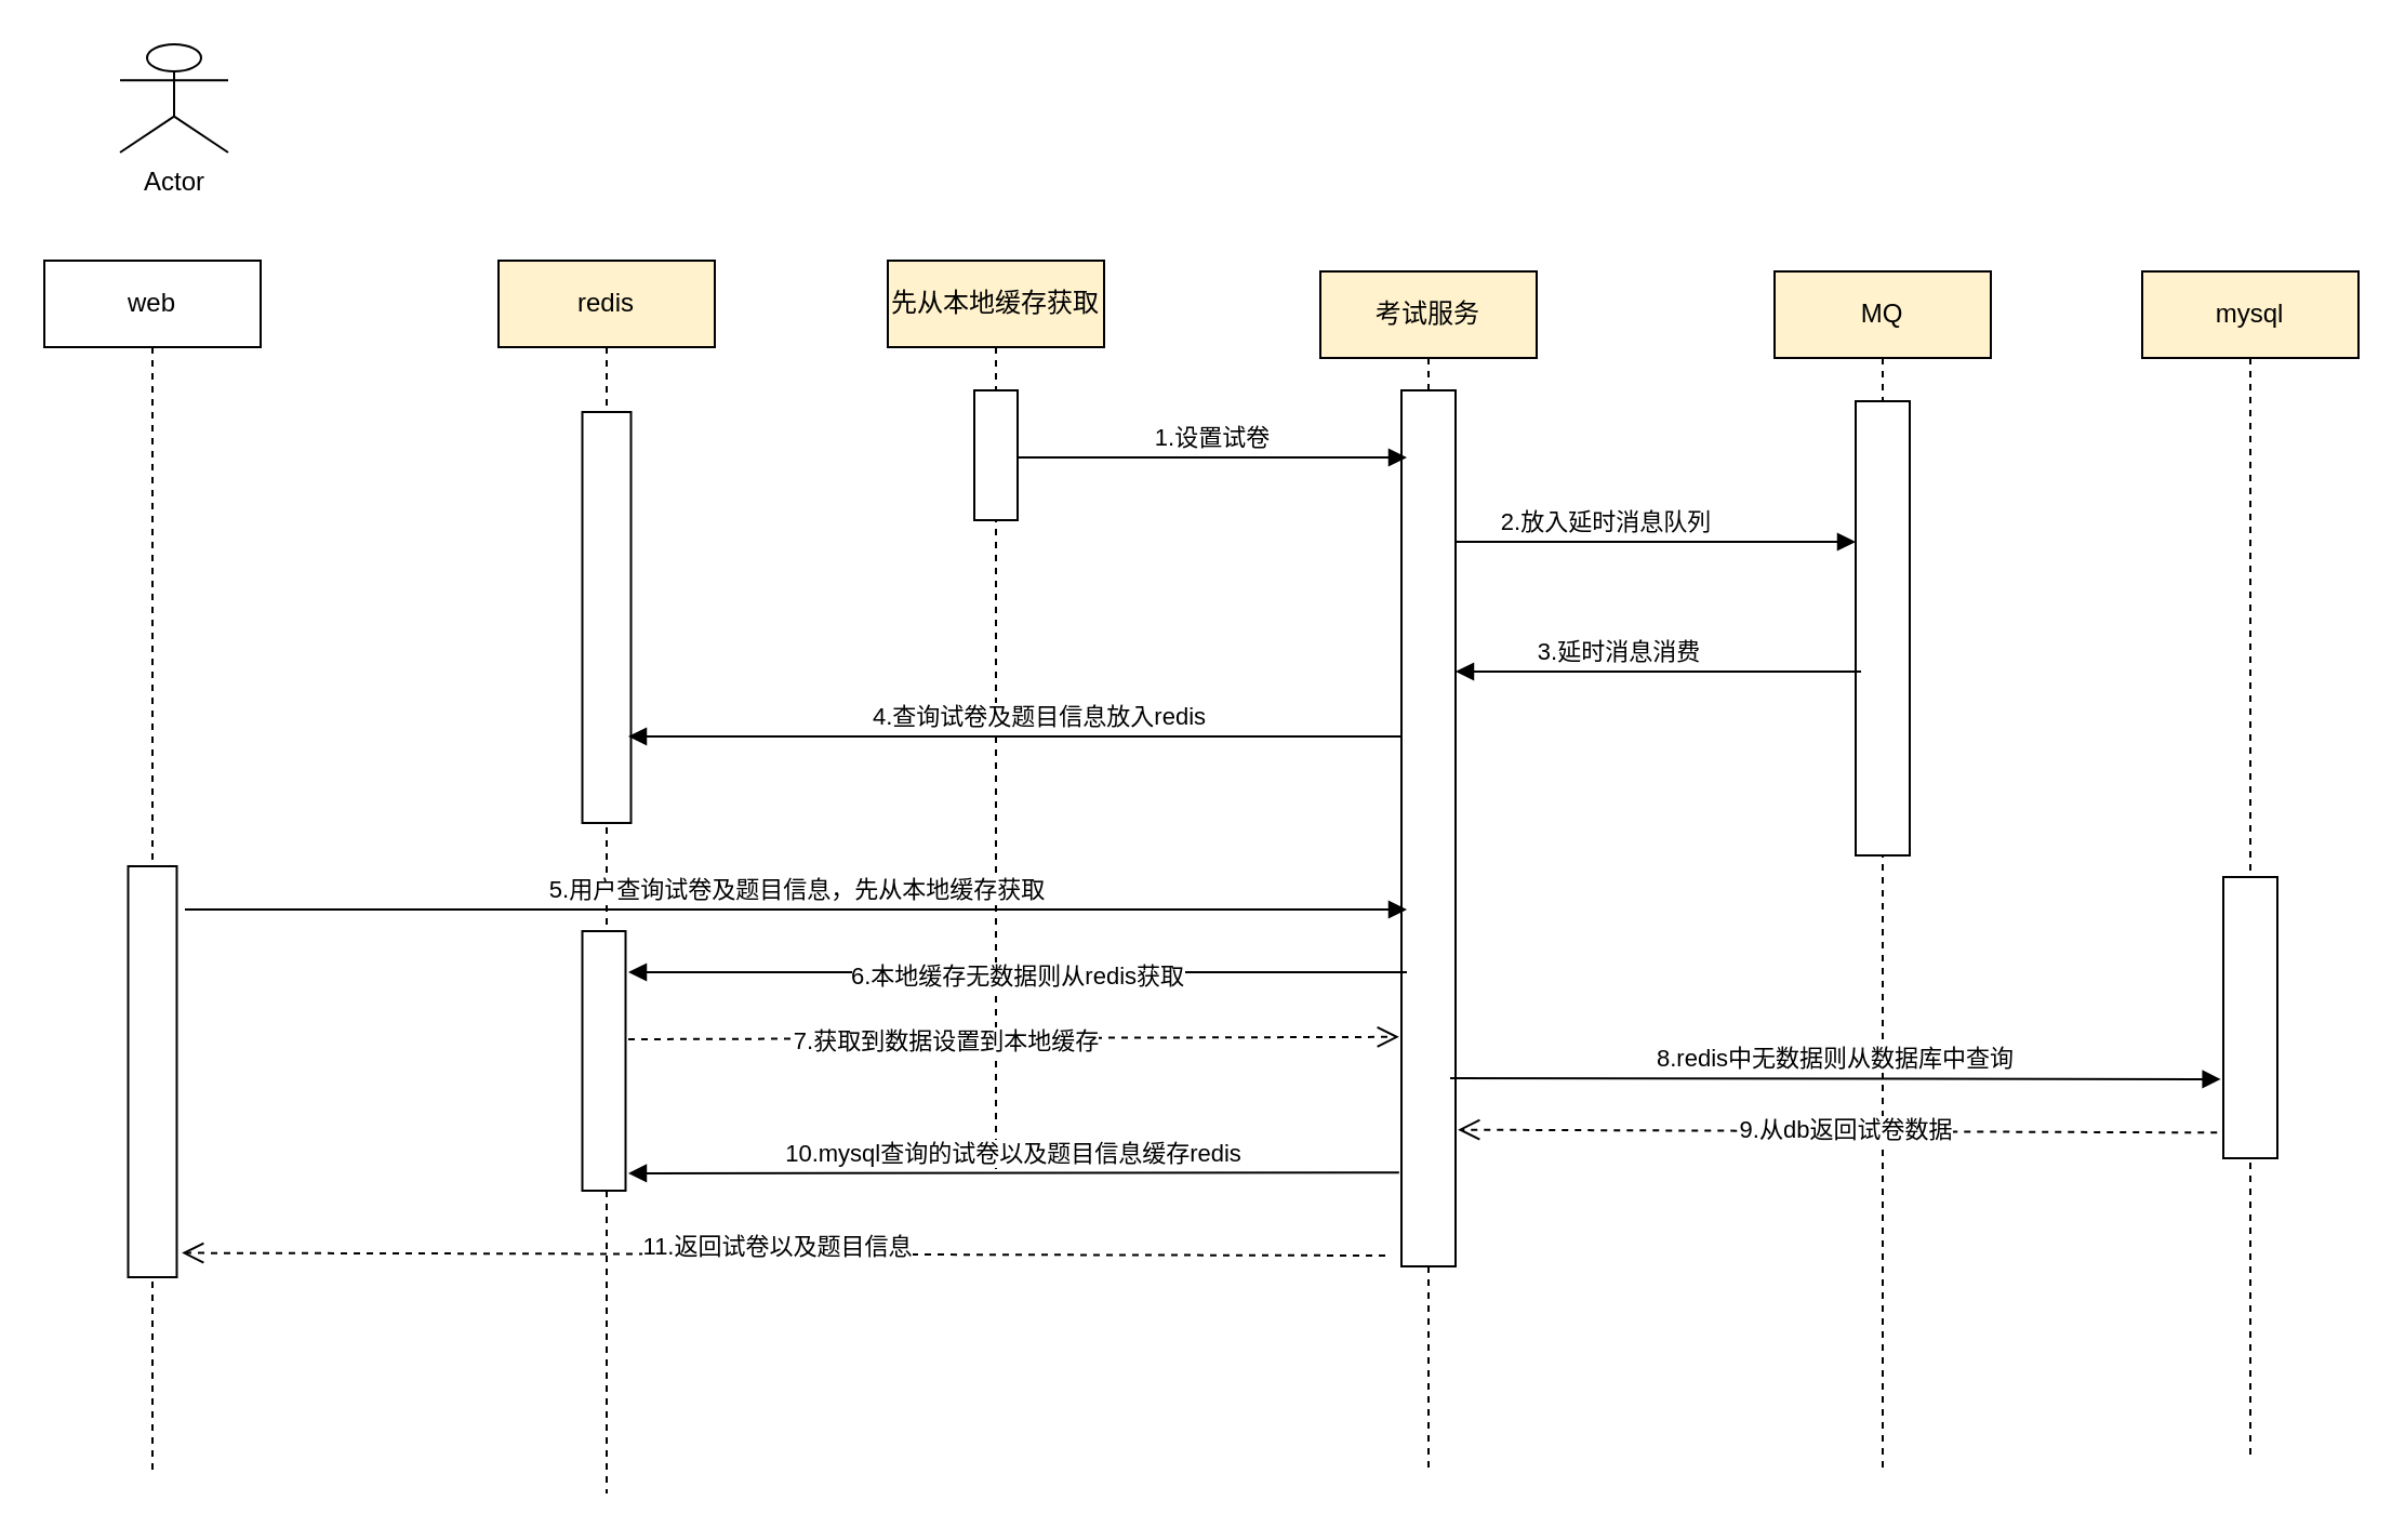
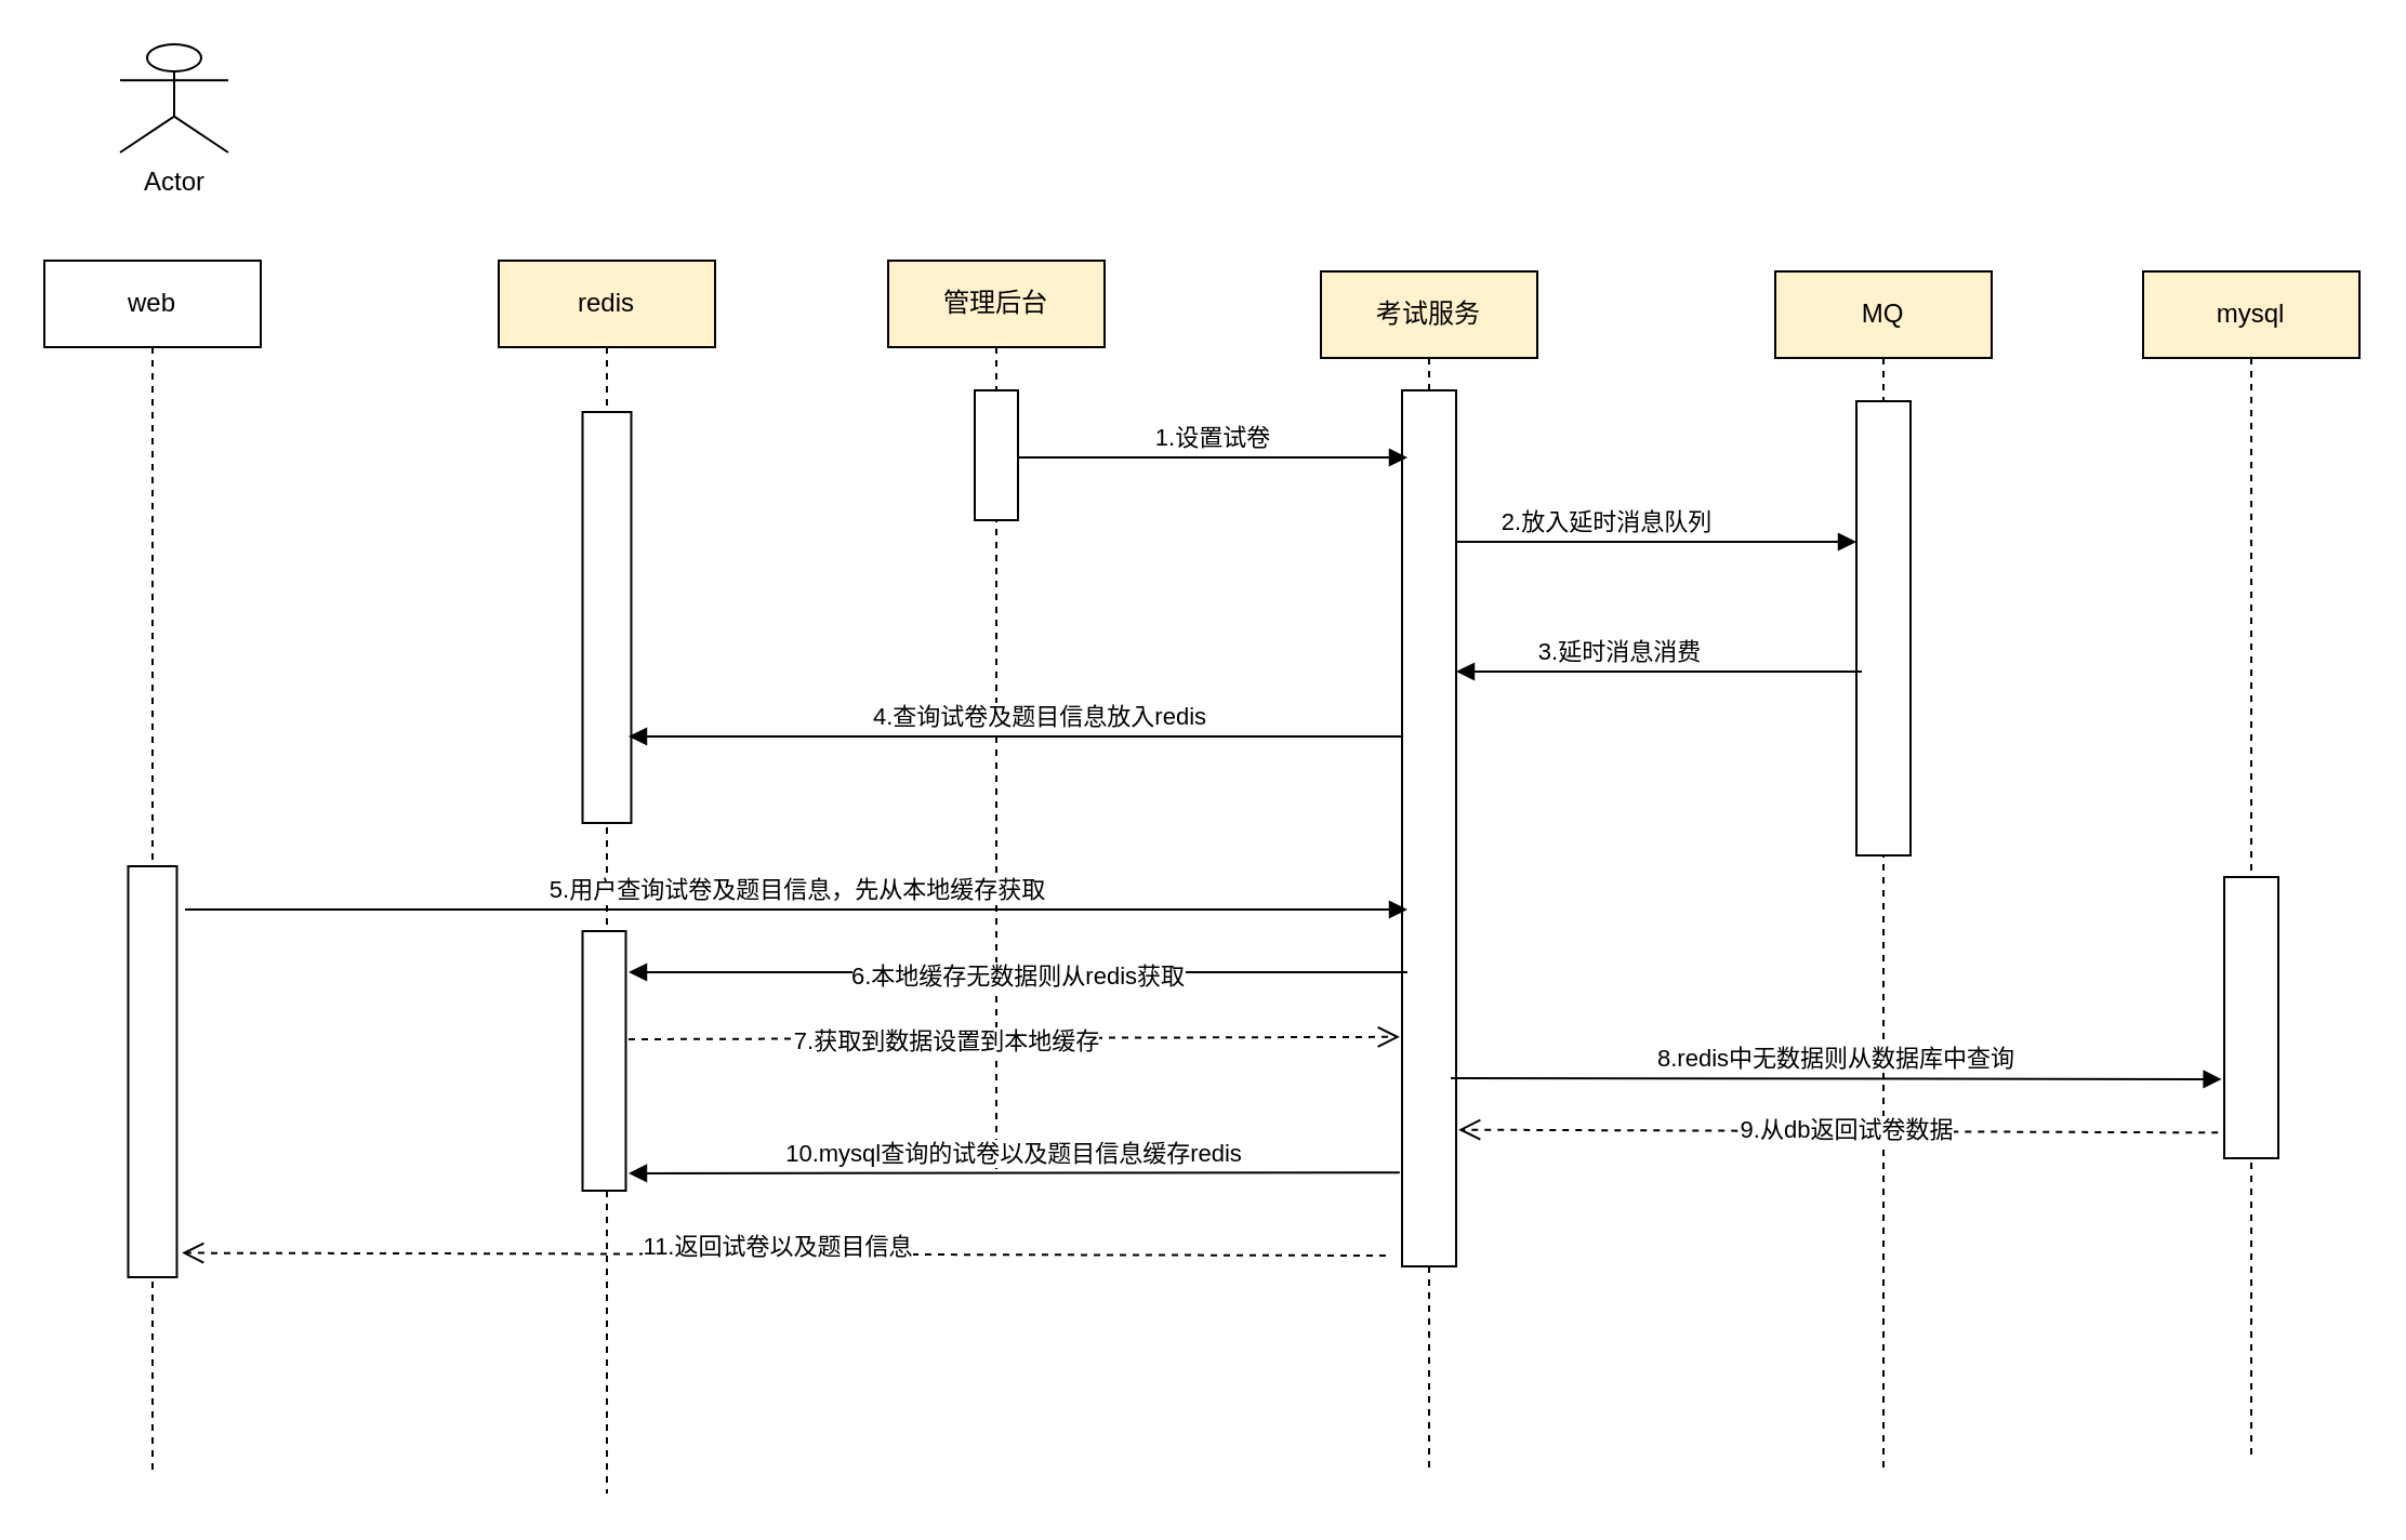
  <mxCell id="0" />
  <mxCell id="1" parent="0" />
  <mxCell id="2" value="web" style="shape=umlLifeline;perimeter=lifelinePerimeter;whiteSpace=wrap;html=1;container=1;collapsible=0;recursiveResize=0;outlineConnect=0;" vertex="1" parent="1"><mxGeometry x="20" y="120" width="100" height="560" as="geometry" /></mxCell>
  <mxCell id="3" value="" style="html=1;points=[];perimeter=orthogonalPerimeter;strokeColor=default;" vertex="1" parent="2"><mxGeometry x="38.75" y="280" width="22.5" height="190" as="geometry" /></mxCell>
  <mxCell id="4" value="redis" style="shape=umlLifeline;perimeter=lifelinePerimeter;whiteSpace=wrap;html=1;container=1;collapsible=0;recursiveResize=0;outlineConnect=0;strokeColor=default;fillColor=#fff2cc;" vertex="1" parent="1"><mxGeometry x="230" y="120" width="100" height="570" as="geometry" /></mxCell>
  <mxCell id="5" value="" style="html=1;points=[];perimeter=orthogonalPerimeter;strokeColor=default;" vertex="1" parent="4"><mxGeometry x="38.75" y="70" width="22.5" height="190" as="geometry" /></mxCell>
  <mxCell id="6" value="" style="html=1;points=[];perimeter=orthogonalPerimeter;strokeColor=default;" vertex="1" parent="4"><mxGeometry x="38.75" y="310" width="20" height="120" as="geometry" /></mxCell>
- <mxCell id="7" value="先从本地缓存获取" style="shape=umlLifeline;perimeter=lifelinePerimeter;whiteSpace=wrap;html=1;container=1;collapsible=0;recursiveResize=0;outlineConnect=0;fillColor=#fff2cc;strokeColor=default;" vertex="1" parent="1"><mxGeometry x="410" y="120" width="100" height="420" as="geometry" /></mxCell>
+ <mxCell id="7" value="管理后台" style="shape=umlLifeline;perimeter=lifelinePerimeter;whiteSpace=wrap;html=1;container=1;collapsible=0;recursiveResize=0;outlineConnect=0;fillColor=#fff2cc;strokeColor=default;" vertex="1" parent="1"><mxGeometry x="410" y="120" width="100" height="420" as="geometry" /></mxCell>
  <mxCell id="8" value="" style="html=1;points=[];perimeter=orthogonalPerimeter;strokeColor=default;" vertex="1" parent="7"><mxGeometry x="40" y="60" width="20" height="60" as="geometry" /></mxCell>
  <mxCell id="9" value="4.查询试卷及题目信息放入redis" style="html=1;verticalAlign=bottom;endArrow=block;rounded=0;" edge="1" parent="7"><mxGeometry x="-0.059" width="80" relative="1" as="geometry"><mxPoint x="237.5" y="220" as="sourcePoint" /><mxPoint x="-120" y="220" as="targetPoint" /><Array as="points"><mxPoint x="187.5" y="220" /></Array><mxPoint as="offset" /></mxGeometry></mxCell>
  <mxCell id="10" value="考试服务" style="shape=umlLifeline;perimeter=lifelinePerimeter;whiteSpace=wrap;html=1;container=1;collapsible=0;recursiveResize=0;outlineConnect=0;fillColor=#fff2cc;strokeColor=default;" vertex="1" parent="1"><mxGeometry x="610" y="125" width="100" height="555" as="geometry" /></mxCell>
  <mxCell id="11" value="" style="html=1;points=[];perimeter=orthogonalPerimeter;strokeColor=default;" vertex="1" parent="10"><mxGeometry x="37.5" y="55" width="25" height="405" as="geometry" /></mxCell>
  <mxCell id="12" value="MQ" style="shape=umlLifeline;perimeter=lifelinePerimeter;whiteSpace=wrap;html=1;container=1;collapsible=0;recursiveResize=0;outlineConnect=0;fillColor=#fff2cc;strokeColor=default;" vertex="1" parent="1"><mxGeometry x="820" y="125" width="100" height="555" as="geometry" /></mxCell>
  <mxCell id="13" value="" style="html=1;points=[];perimeter=orthogonalPerimeter;strokeColor=default;" vertex="1" parent="12"><mxGeometry x="37.5" y="60" width="25" height="210" as="geometry" /></mxCell>
  <mxCell id="14" value="3.延时消息消费" style="html=1;verticalAlign=bottom;endArrow=block;rounded=0;" edge="1" parent="12"><mxGeometry x="0.198" width="80" relative="1" as="geometry"><mxPoint x="40" y="185" as="sourcePoint" /><mxPoint x="-147.5" y="185" as="targetPoint" /><Array as="points"><mxPoint x="-22.5" y="185" /></Array><mxPoint as="offset" /></mxGeometry></mxCell>
  <mxCell id="15" value="Actor" style="shape=umlActor;verticalLabelPosition=bottom;verticalAlign=top;html=1;" vertex="1" parent="1"><mxGeometry x="55" y="20" width="50" height="50" as="geometry" /></mxCell>
  <mxCell id="16" value="1.设置试卷" style="html=1;verticalAlign=bottom;endArrow=block;rounded=0;" edge="1" parent="1"><mxGeometry width="80" relative="1" as="geometry"><mxPoint x="470" y="211" as="sourcePoint" /><mxPoint x="650" y="211" as="targetPoint" /><Array as="points"><mxPoint x="590" y="211" /></Array></mxGeometry></mxCell>
  <mxCell id="17" value="2.放入延时消息队列" style="html=1;verticalAlign=bottom;endArrow=block;rounded=0;" edge="1" parent="1"><mxGeometry x="-0.257" width="80" relative="1" as="geometry"><mxPoint x="672.5" y="250" as="sourcePoint" /><mxPoint x="857.5" y="250" as="targetPoint" /><mxPoint as="offset" /></mxGeometry></mxCell>
  <mxCell id="18" value="5.用户查询试卷及题目信息，先从本地缓存获取" style="html=1;verticalAlign=bottom;endArrow=block;rounded=0;" edge="1" parent="1"><mxGeometry width="80" relative="1" as="geometry"><mxPoint x="85" y="420" as="sourcePoint" /><mxPoint x="650" y="420" as="targetPoint" /><Array as="points"><mxPoint x="500" y="420" /><mxPoint x="580" y="420" /></Array></mxGeometry></mxCell>
  <mxCell id="19" value="" style="html=1;verticalAlign=bottom;endArrow=block;rounded=0;" edge="1" parent="1"><mxGeometry width="80" relative="1" as="geometry"><mxPoint x="650" y="449" as="sourcePoint" /><mxPoint x="290" y="449" as="targetPoint" /></mxGeometry></mxCell>
  <mxCell id="20" value="6.本地缓存无数据则从redis获取" style="edgeLabel;html=1;align=center;verticalAlign=middle;resizable=0;points=[];" vertex="1" connectable="0" parent="19"><mxGeometry x="0.008" y="1" relative="1" as="geometry"><mxPoint as="offset" /></mxGeometry></mxCell>
  <mxCell id="21" value="" style="html=1;verticalAlign=bottom;endArrow=open;dashed=1;endSize=8;rounded=0;entryX=-0.043;entryY=0.738;entryDx=0;entryDy=0;entryPerimeter=0;" edge="1" parent="1" target="11"><mxGeometry relative="1" as="geometry"><mxPoint x="290" y="480" as="sourcePoint" /><mxPoint x="640" y="480" as="targetPoint" /></mxGeometry></mxCell>
  <mxCell id="22" value="7.获取到数据设置到本地缓存" style="edgeLabel;html=1;align=center;verticalAlign=middle;resizable=0;points=[];" vertex="1" connectable="0" parent="21"><mxGeometry x="-0.18" y="-1" relative="1" as="geometry"><mxPoint as="offset" /></mxGeometry></mxCell>
  <mxCell id="23" value="mysql" style="shape=umlLifeline;perimeter=lifelinePerimeter;whiteSpace=wrap;html=1;container=1;collapsible=0;recursiveResize=0;outlineConnect=0;fillColor=#fff2cc;strokeColor=default;" vertex="1" parent="1"><mxGeometry x="990" y="125" width="100" height="550" as="geometry" /></mxCell>
  <mxCell id="24" value="" style="html=1;points=[];perimeter=orthogonalPerimeter;strokeColor=default;" vertex="1" parent="23"><mxGeometry x="37.5" y="280" width="25" height="130" as="geometry" /></mxCell>
  <mxCell id="25" value="8.redis中无数据则从数据库中查询" style="html=1;verticalAlign=bottom;endArrow=block;rounded=0;entryX=-0.047;entryY=0.719;entryDx=0;entryDy=0;entryPerimeter=0;" edge="1" parent="1" target="24"><mxGeometry width="80" relative="1" as="geometry"><mxPoint x="670" y="498" as="sourcePoint" /><mxPoint x="1020" y="490" as="targetPoint" /><Array as="points" /></mxGeometry></mxCell>
  <mxCell id="26" value="" style="html=1;verticalAlign=bottom;endArrow=open;dashed=1;endSize=8;rounded=0;exitX=-0.115;exitY=0.909;exitDx=0;exitDy=0;exitPerimeter=0;entryX=1.043;entryY=0.844;entryDx=0;entryDy=0;entryPerimeter=0;" edge="1" parent="1" source="24" target="11"><mxGeometry relative="1" as="geometry"><mxPoint x="850" y="520" as="sourcePoint" /><mxPoint x="680" y="518" as="targetPoint" /></mxGeometry></mxCell>
  <mxCell id="27" value="9.从db返回试卷数据" style="edgeLabel;html=1;align=center;verticalAlign=middle;resizable=0;points=[];" vertex="1" connectable="0" parent="26"><mxGeometry x="-0.02" y="-1" relative="1" as="geometry"><mxPoint as="offset" /></mxGeometry></mxCell>
  <mxCell id="28" value="10.mysql查询的试卷以及题目信息缓存redis" style="html=1;verticalAlign=bottom;endArrow=block;rounded=0;exitX=-0.043;exitY=0.893;exitDx=0;exitDy=0;exitPerimeter=0;" edge="1" parent="1" source="11"><mxGeometry width="80" relative="1" as="geometry"><mxPoint x="490" y="640" as="sourcePoint" /><mxPoint x="290" y="542" as="targetPoint" /></mxGeometry></mxCell>
  <mxCell id="29" value="" style="html=1;verticalAlign=bottom;endArrow=open;dashed=1;endSize=8;rounded=0;entryX=1.103;entryY=0.941;entryDx=0;entryDy=0;entryPerimeter=0;" edge="1" parent="1" target="3"><mxGeometry relative="1" as="geometry"><mxPoint x="640" y="580" as="sourcePoint" /><mxPoint x="90" y="580" as="targetPoint" /></mxGeometry></mxCell>
  <mxCell id="30" value="11.返回试卷以及题目信息" style="edgeLabel;html=1;align=center;verticalAlign=middle;resizable=0;points=[];" vertex="1" connectable="0" parent="29"><mxGeometry x="0.018" y="-4" relative="1" as="geometry"><mxPoint x="1" as="offset" /></mxGeometry></mxCell>
